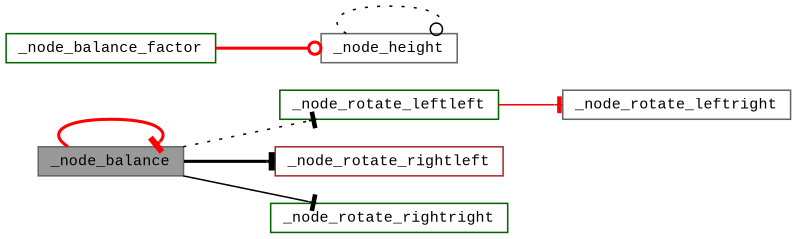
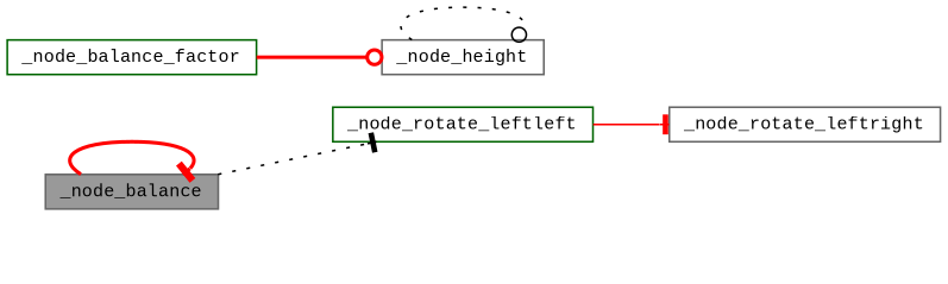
  digraph {
    fontname="Liberation Mono"
    rankdir=LR
    node [color=gray40 fillcolor=white fontname="Liberation Mono" fontsize=10 shape=box style=filled]
    edge [arrowhead=tee color=black fontname="Liberation Mono" fontsize=10 labelfontname=Helvetica labelfontsize=10 style=bold]
    n1 [fillcolor=grey60 fontcolor=black height=0.2 label=_node_balance width=0.4]
    n2 [color=darkgreen height=0.2 label=_node_rotate_leftleft width=0.4]
-   n3 [color=brown height=0.2 label=_node_rotate_rightleft width=0.4]
-   n4 [color=darkgreen height=0.2 label=_node_rotate_rightright width=0.4]
    n5 [color=darkgreen height=0.2 label=_node_balance_factor width=0.4]
    n6 [height=0.2 label=_node_height width=0.4]
    n7 [height=0.2 label=_node_rotate_leftright width=0.4]
    n1 -> n1 [color=red]
    n1 -> n2 [style=dotted]
-   n1 -> n3
-   n1 -> n4 [style=solid]
    n2 -> n7 [color=red style=solid]
    n5 -> n6 [arrowhead=odot color=red]
    n6 -> n6 [arrowhead=odot style=dotted]
  }
